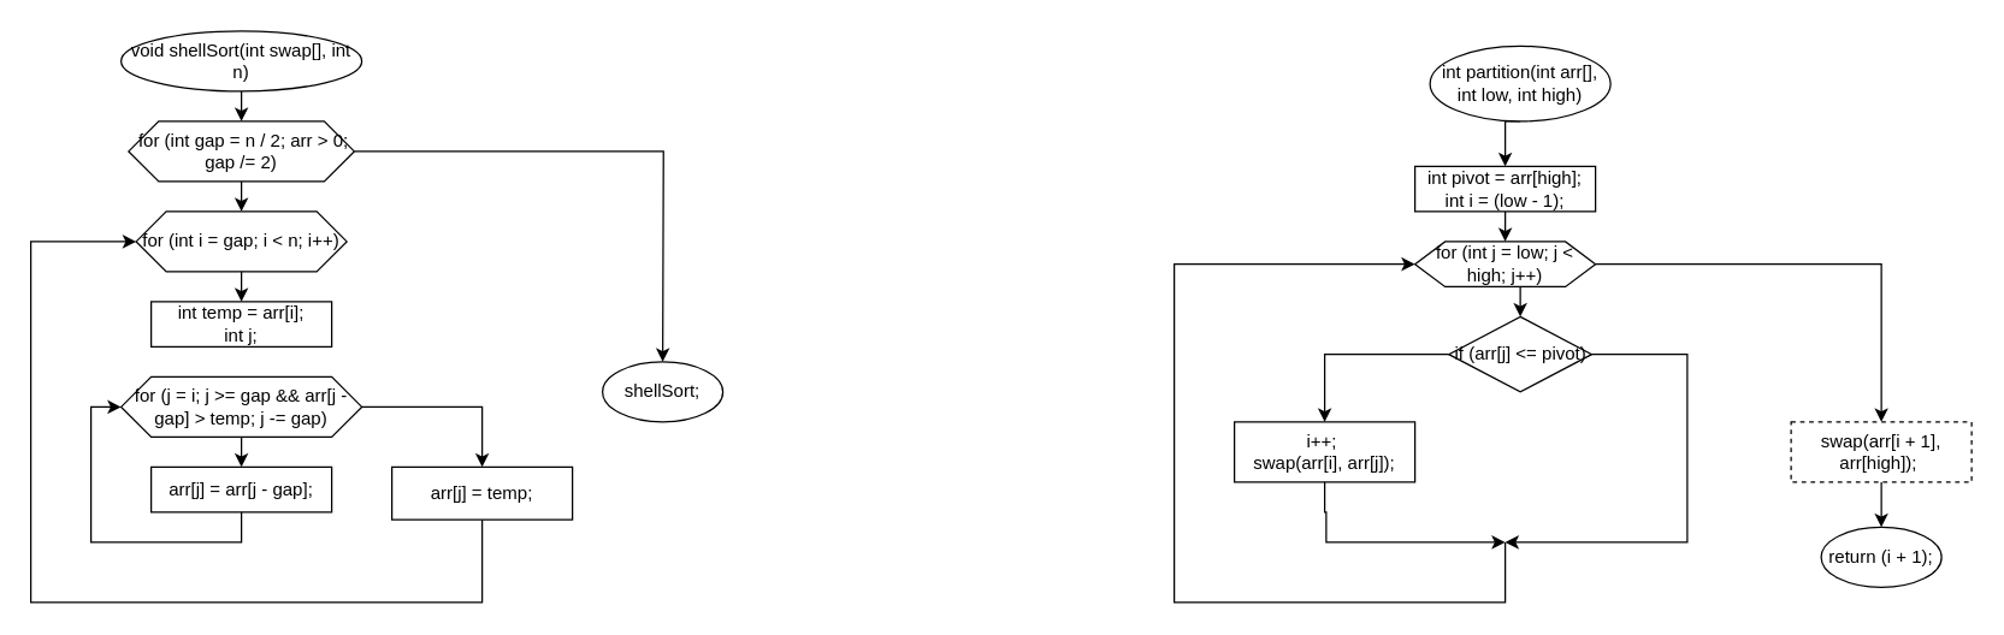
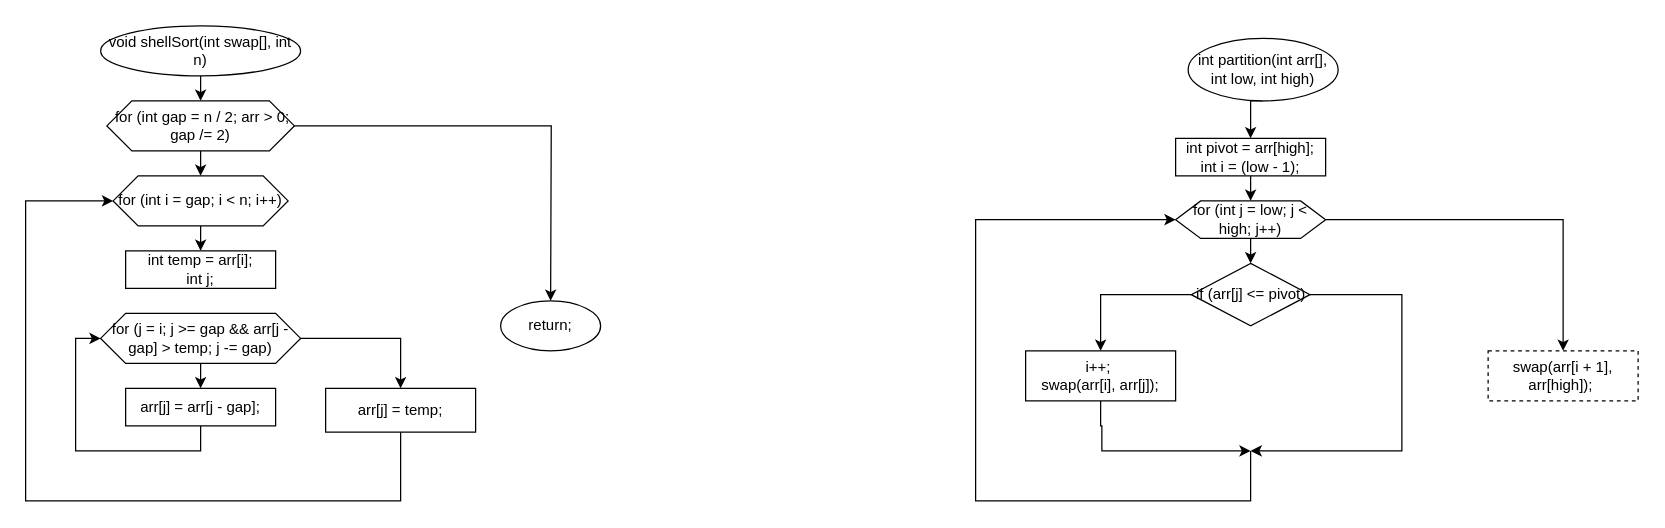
  <mxCell id="0" />
  <mxCell id="1" parent="0" />
  <mxCell id="2" style="edgeStyle=orthogonalEdgeStyle;rounded=0;orthogonalLoop=1;jettySize=auto;html=1;exitX=0.5;exitY=1;exitDx=0;exitDy=0;entryX=0.5;entryY=0;entryDx=0;entryDy=0;" edge="1" parent="1" source="3" target="6"><mxGeometry relative="1" as="geometry" /></mxCell>
  <mxCell id="3" value="void shellSort(int swap[], int n)" style="ellipse;whiteSpace=wrap;html=1;" vertex="1" parent="1"><mxGeometry x="80" y="20" width="160" height="40" as="geometry" /></mxCell>
  <mxCell id="4" style="edgeStyle=orthogonalEdgeStyle;rounded=0;orthogonalLoop=1;jettySize=auto;html=1;exitX=0.5;exitY=1;exitDx=0;exitDy=0;entryX=0.5;entryY=0;entryDx=0;entryDy=0;" edge="1" parent="1" source="6" target="8"><mxGeometry relative="1" as="geometry" /></mxCell>
  <mxCell id="5" style="edgeStyle=orthogonalEdgeStyle;rounded=0;orthogonalLoop=1;jettySize=auto;html=1;exitX=1;exitY=0.5;exitDx=0;exitDy=0;" edge="1" parent="1" source="6"><mxGeometry relative="1" as="geometry"><mxPoint x="440" y="240" as="targetPoint" /></mxGeometry></mxCell>
  <mxCell id="6" value="&amp;nbsp;for (int gap = n / 2; arr &amp;gt; 0; gap /= 2)" style="shape=hexagon;perimeter=hexagonPerimeter2;whiteSpace=wrap;html=1;fixedSize=1;" vertex="1" parent="1"><mxGeometry x="85" y="80" width="150" height="40" as="geometry" /></mxCell>
  <mxCell id="7" style="edgeStyle=orthogonalEdgeStyle;rounded=0;orthogonalLoop=1;jettySize=auto;html=1;exitX=0.5;exitY=1;exitDx=0;exitDy=0;entryX=0.5;entryY=0;entryDx=0;entryDy=0;" edge="1" parent="1" source="8" target="9"><mxGeometry relative="1" as="geometry" /></mxCell>
  <mxCell id="8" value="for (int i = gap; i &amp;lt; n; i++)" style="shape=hexagon;perimeter=hexagonPerimeter2;whiteSpace=wrap;html=1;fixedSize=1;" vertex="1" parent="1"><mxGeometry x="90" y="140" width="140" height="40" as="geometry" /></mxCell>
  <mxCell id="9" value="&lt;div&gt;int temp = arr[i];&lt;/div&gt;&lt;div&gt;int j;&lt;/div&gt;" style="whiteSpace=wrap;html=1;" vertex="1" parent="1"><mxGeometry x="100" y="200" width="120" height="30" as="geometry" /></mxCell>
  <mxCell id="10" style="edgeStyle=orthogonalEdgeStyle;rounded=0;orthogonalLoop=1;jettySize=auto;html=1;exitX=0.5;exitY=1;exitDx=0;exitDy=0;entryX=0.5;entryY=0;entryDx=0;entryDy=0;" edge="1" parent="1" source="12" target="14"><mxGeometry relative="1" as="geometry" /></mxCell>
  <mxCell id="11" style="edgeStyle=orthogonalEdgeStyle;rounded=0;orthogonalLoop=1;jettySize=auto;html=1;exitX=1;exitY=0.5;exitDx=0;exitDy=0;entryX=0.5;entryY=0;entryDx=0;entryDy=0;" edge="1" parent="1" source="12" target="16"><mxGeometry relative="1" as="geometry" /></mxCell>
  <mxCell id="12" value="for (j = i; j &amp;gt;= gap &amp;amp;&amp;amp; arr[j - gap] &amp;gt; temp; j -= gap)" style="shape=hexagon;perimeter=hexagonPerimeter2;whiteSpace=wrap;html=1;fixedSize=1;" vertex="1" parent="1"><mxGeometry x="80" y="250" width="160" height="40" as="geometry" /></mxCell>
  <mxCell id="13" style="edgeStyle=orthogonalEdgeStyle;rounded=0;orthogonalLoop=1;jettySize=auto;html=1;exitX=0.5;exitY=1;exitDx=0;exitDy=0;entryX=0;entryY=0.5;entryDx=0;entryDy=0;" edge="1" parent="1" source="14" target="12"><mxGeometry relative="1" as="geometry" /></mxCell>
  <mxCell id="14" value="arr[j] = arr[j - gap];" style="whiteSpace=wrap;html=1;" vertex="1" parent="1"><mxGeometry x="100" y="310" width="120" height="30" as="geometry" /></mxCell>
  <mxCell id="15" style="edgeStyle=orthogonalEdgeStyle;rounded=0;orthogonalLoop=1;jettySize=auto;html=1;exitX=0.5;exitY=1;exitDx=0;exitDy=0;entryX=0;entryY=0.5;entryDx=0;entryDy=0;" edge="1" parent="1" source="16" target="8"><mxGeometry relative="1" as="geometry"><Array as="points"><mxPoint x="320" y="400" /><mxPoint x="20" y="400" /><mxPoint x="20" y="160" /></Array></mxGeometry></mxCell>
  <mxCell id="16" value="arr[j] = temp;" style="whiteSpace=wrap;html=1;" vertex="1" parent="1"><mxGeometry x="260" y="310" width="120" height="35" as="geometry" /></mxCell>
- <mxCell id="17" value="shellSort;" style="ellipse;whiteSpace=wrap;html=1;" vertex="1" parent="1"><mxGeometry x="400" y="240" width="80" height="40" as="geometry" /></mxCell>
+ <mxCell id="17" value="return;" style="ellipse;whiteSpace=wrap;html=1;" vertex="1" parent="1"><mxGeometry x="400" y="240" width="80" height="40" as="geometry" /></mxCell>
  <mxCell id="18" style="edgeStyle=orthogonalEdgeStyle;rounded=0;orthogonalLoop=1;jettySize=auto;html=1;exitX=0.5;exitY=1;exitDx=0;exitDy=0;entryX=0.5;entryY=0;entryDx=0;entryDy=0;" edge="1" parent="1" source="19" target="21"><mxGeometry relative="1" as="geometry" /></mxCell>
  <mxCell id="19" value="int partition(int arr[], int low, int high)" style="ellipse;whiteSpace=wrap;html=1;" vertex="1" parent="1"><mxGeometry x="950" y="30" width="120" height="50" as="geometry" /></mxCell>
  <mxCell id="20" style="edgeStyle=orthogonalEdgeStyle;rounded=0;orthogonalLoop=1;jettySize=auto;html=1;exitX=0.5;exitY=1;exitDx=0;exitDy=0;entryX=0.5;entryY=0;entryDx=0;entryDy=0;" edge="1" parent="1" source="21" target="24"><mxGeometry relative="1" as="geometry" /></mxCell>
  <mxCell id="21" value="&lt;div&gt;int pivot = arr[high];&lt;/div&gt;&lt;div&gt;int i = (low - 1);&lt;/div&gt;" style="whiteSpace=wrap;html=1;" vertex="1" parent="1"><mxGeometry x="940" y="110" width="120" height="30" as="geometry" /></mxCell>
  <mxCell id="22" style="edgeStyle=orthogonalEdgeStyle;rounded=0;orthogonalLoop=1;jettySize=auto;html=1;exitX=0.5;exitY=1;exitDx=0;exitDy=0;entryX=0.5;entryY=0;entryDx=0;entryDy=0;" edge="1" parent="1" source="24" target="27"><mxGeometry relative="1" as="geometry" /></mxCell>
  <mxCell id="23" style="edgeStyle=orthogonalEdgeStyle;rounded=0;orthogonalLoop=1;jettySize=auto;html=1;exitX=1;exitY=0.5;exitDx=0;exitDy=0;entryX=0.5;entryY=0;entryDx=0;entryDy=0;" edge="1" parent="1" source="24" target="32"><mxGeometry relative="1" as="geometry"><mxPoint x="1240" y="280" as="targetPoint" /></mxGeometry></mxCell>
  <mxCell id="24" value="for (int j = low; j &amp;lt; high; j++)" style="shape=hexagon;perimeter=hexagonPerimeter2;whiteSpace=wrap;html=1;fixedSize=1;" vertex="1" parent="1"><mxGeometry x="940" y="160" width="120" height="30" as="geometry" /></mxCell>
  <mxCell id="25" style="edgeStyle=orthogonalEdgeStyle;rounded=0;orthogonalLoop=1;jettySize=auto;html=1;exitX=0;exitY=0.5;exitDx=0;exitDy=0;" edge="1" parent="1" source="27" target="29"><mxGeometry relative="1" as="geometry" /></mxCell>
  <mxCell id="26" style="edgeStyle=orthogonalEdgeStyle;rounded=0;orthogonalLoop=1;jettySize=auto;html=1;exitX=1;exitY=0.5;exitDx=0;exitDy=0;" edge="1" parent="1" source="27"><mxGeometry relative="1" as="geometry"><mxPoint x="1000" y="360" as="targetPoint" /><Array as="points"><mxPoint x="1121" y="235" /></Array></mxGeometry></mxCell>
- <mxCell id="27" value="if (arr[j] &amp;lt;= pivot)" style="rhombus;whiteSpace=wrap;html=1;" vertex="1" parent="1"><mxGeometry x="962.5" y="210" width="95" height="50" as="geometry" /></mxCell>
+ <mxCell id="27" value="if (arr[j] &amp;lt;= pivot)" style="rhombus;whiteSpace=wrap;html=1;" vertex="1" parent="1"><mxGeometry x="952.5" y="210" width="95" height="50" as="geometry" /></mxCell>
  <mxCell id="28" style="edgeStyle=orthogonalEdgeStyle;rounded=0;orthogonalLoop=1;jettySize=auto;html=1;exitX=0.5;exitY=1;exitDx=0;exitDy=0;" edge="1" parent="1" source="29"><mxGeometry relative="1" as="geometry"><mxPoint x="1000" y="360" as="targetPoint" /><Array as="points"><mxPoint x="880" y="340" /><mxPoint x="881" y="340" /></Array></mxGeometry></mxCell>
  <mxCell id="29" value="&lt;div&gt;i++;&amp;nbsp;&lt;/div&gt;&lt;div&gt;swap(arr[i], arr[j]);&lt;/div&gt;" style="whiteSpace=wrap;html=1;" vertex="1" parent="1"><mxGeometry x="820" y="280" width="120" height="40" as="geometry" /></mxCell>
  <mxCell id="30" value="" style="edgeStyle=none;orthogonalLoop=1;jettySize=auto;html=1;rounded=0;entryX=0;entryY=0.5;entryDx=0;entryDy=0;" edge="1" parent="1" target="24"><mxGeometry width="100" relative="1" as="geometry"><mxPoint x="1000" y="360" as="sourcePoint" /><mxPoint x="1000" y="400" as="targetPoint" /><Array as="points"><mxPoint x="1000" y="400" /><mxPoint x="780" y="400" /><mxPoint x="780" y="175" /></Array></mxGeometry></mxCell>
- <mxCell id="31" style="edgeStyle=orthogonalEdgeStyle;rounded=0;orthogonalLoop=1;jettySize=auto;html=1;exitX=0.5;exitY=1;exitDx=0;exitDy=0;entryX=0.5;entryY=0;entryDx=0;entryDy=0;" edge="1" parent="1" source="32" target="33"><mxGeometry relative="1" as="geometry" /></mxCell>
  <mxCell id="32" value="&lt;div&gt;swap(arr[i + 1], arr[high]);&amp;nbsp;&lt;/div&gt;" style="whiteSpace=wrap;html=1;dashed=1;" vertex="1" parent="1"><mxGeometry x="1190" y="280" width="120" height="40" as="geometry" /></mxCell>
- <mxCell id="33" value="return (i + 1);" style="ellipse;whiteSpace=wrap;html=1;" vertex="1" parent="1"><mxGeometry x="1210" y="350" width="80" height="40" as="geometry" /></mxCell>
